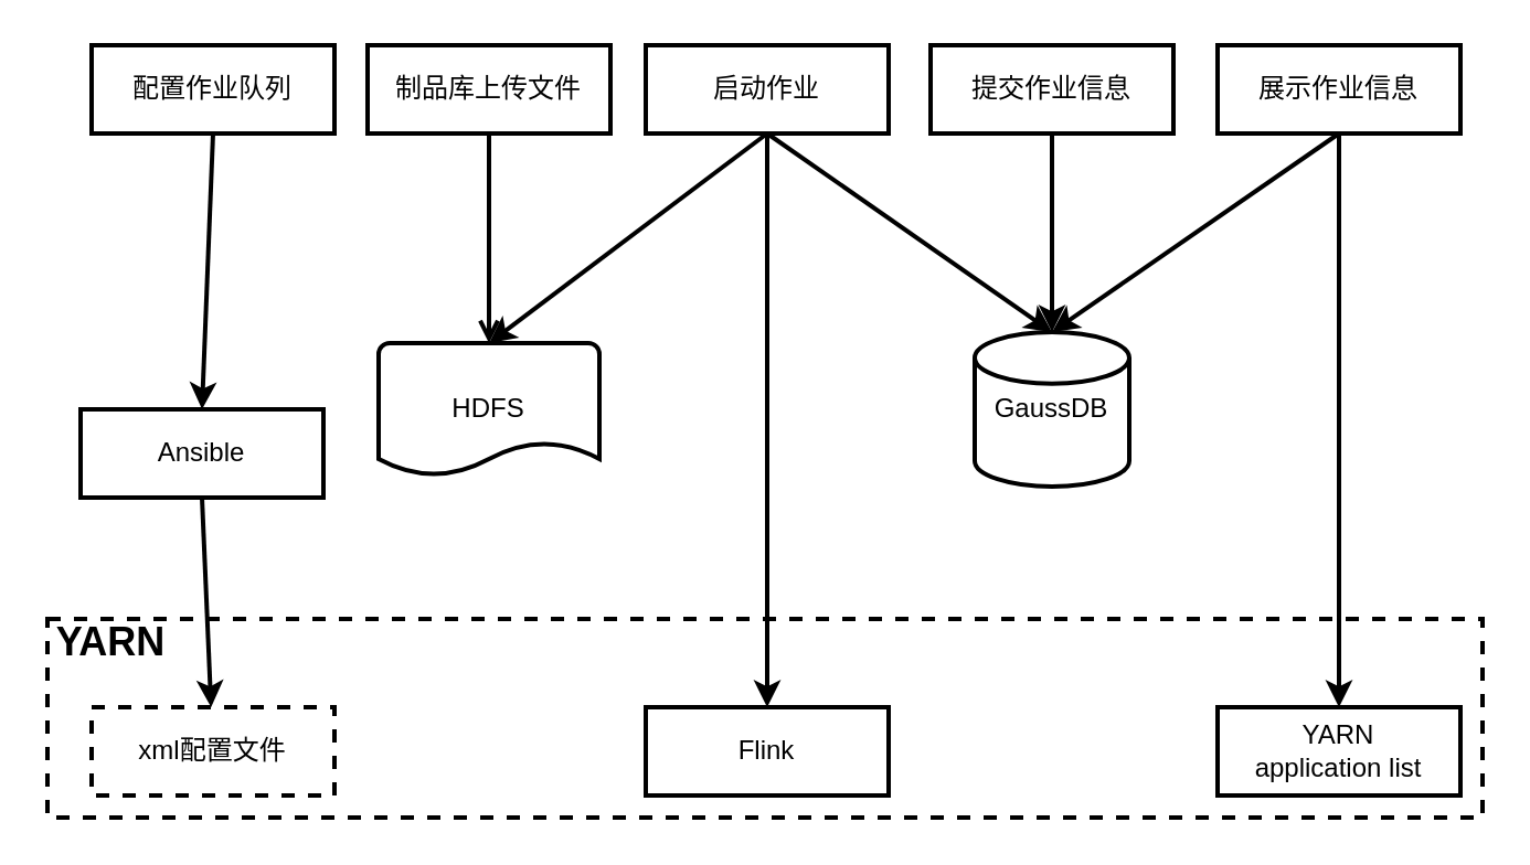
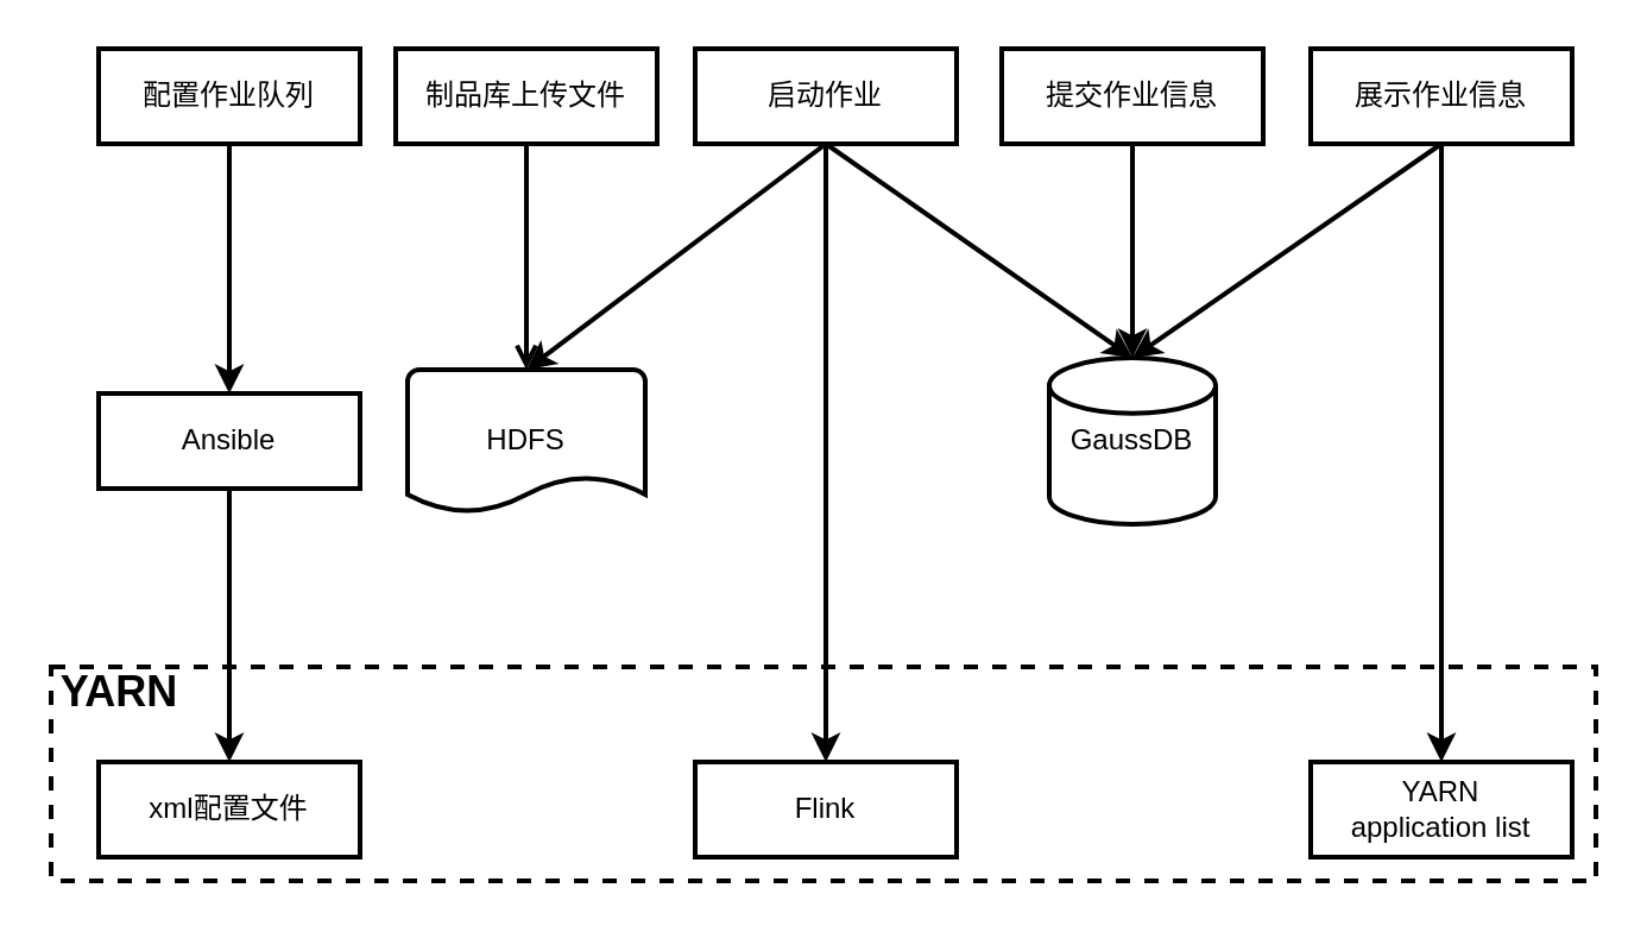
  <mxCell id="0" />
  <mxCell id="1" parent="0" />
  <mxCell id="2" value="提交作业信息" style="rounded=0;whiteSpace=wrap;html=1;strokeWidth=2;" vertex="1" parent="1"><mxGeometry x="421" y="20" width="110" height="40" as="geometry" /></mxCell>
  <mxCell id="3" value="&lt;span&gt;GaussDB&lt;/span&gt;" style="strokeWidth=2;html=1;shape=mxgraph.flowchart.database;whiteSpace=wrap;" vertex="1" parent="1"><mxGeometry x="441" y="150" width="70" height="70" as="geometry" /></mxCell>
  <mxCell id="4" value="&lt;span&gt;HDFS&lt;/span&gt;" style="strokeWidth=2;html=1;shape=mxgraph.flowchart.document2;whiteSpace=wrap;size=0.25;" vertex="1" parent="1"><mxGeometry x="171" y="155" width="100" height="60" as="geometry" /></mxCell>
  <mxCell id="5" value="" style="endArrow=classic;html=1;rounded=0;exitX=0.5;exitY=1;exitDx=0;exitDy=0;entryX=0.5;entryY=0;entryDx=0;entryDy=0;entryPerimeter=0;strokeWidth=2;" edge="1" parent="1" source="2" target="3"><mxGeometry width="50" height="50" relative="1" as="geometry"><mxPoint x="321" y="210" as="sourcePoint" /><mxPoint x="371" y="160" as="targetPoint" /></mxGeometry></mxCell>
  <mxCell id="6" value="展示作业信息" style="rounded=0;whiteSpace=wrap;html=1;strokeWidth=2;" vertex="1" parent="1"><mxGeometry x="551" y="20" width="110" height="40" as="geometry" /></mxCell>
  <mxCell id="7" value="启动作业" style="rounded=0;whiteSpace=wrap;html=1;strokeWidth=2;" vertex="1" parent="1"><mxGeometry x="292" y="20" width="110" height="40" as="geometry" /></mxCell>
  <mxCell id="8" value="" style="rounded=0;whiteSpace=wrap;html=1;dashed=1;strokeWidth=2;align=left;" vertex="1" parent="1"><mxGeometry x="21" y="280" width="650" height="90" as="geometry" /></mxCell>
  <mxCell id="9" value="制品库上传文件" style="rounded=0;whiteSpace=wrap;html=1;strokeWidth=2;" vertex="1" parent="1"><mxGeometry x="166" y="20" width="110" height="40" as="geometry" /></mxCell>
  <mxCell id="10" value="" style="endArrow=open;html=1;rounded=0;strokeWidth=2;exitX=0.5;exitY=1;exitDx=0;exitDy=0;entryX=0.5;entryY=0;entryDx=0;entryDy=0;entryPerimeter=0;" edge="1" parent="1" source="9" target="4"><mxGeometry width="50" height="50" relative="1" as="geometry"><mxPoint x="221" y="120" as="sourcePoint" /><mxPoint x="241" y="140" as="targetPoint" /></mxGeometry></mxCell>
  <mxCell id="11" value="" style="endArrow=classic;html=1;rounded=0;exitX=0.5;exitY=1;exitDx=0;exitDy=0;strokeWidth=2;entryX=0.5;entryY=0;entryDx=0;entryDy=0;" edge="1" parent="1" source="6" target="23"><mxGeometry width="50" height="50" relative="1" as="geometry"><mxPoint x="471" y="190" as="sourcePoint" /><mxPoint x="606" y="280" as="targetPoint" /></mxGeometry></mxCell>
  <mxCell id="12" value="配置作业队列" style="rounded=0;whiteSpace=wrap;html=1;strokeWidth=2;" vertex="1" parent="1"><mxGeometry x="41" y="20" width="110" height="40" as="geometry" /></mxCell>
  <mxCell id="13" value="" style="endArrow=classic;html=1;rounded=0;strokeWidth=2;exitX=0.5;exitY=1;exitDx=0;exitDy=0;entryX=0.5;entryY=0;entryDx=0;entryDy=0;entryPerimeter=0;" edge="1" parent="1" source="6" target="3"><mxGeometry width="50" height="50" relative="1" as="geometry"><mxPoint x="511" y="200" as="sourcePoint" /><mxPoint x="561" y="150" as="targetPoint" /></mxGeometry></mxCell>
  <mxCell id="14" value="" style="endArrow=classic;html=1;rounded=0;strokeWidth=2;exitX=0.5;exitY=1;exitDx=0;exitDy=0;entryX=0.5;entryY=0;entryDx=0;entryDy=0;" edge="1" parent="1" source="12" target="15"><mxGeometry width="50" height="50" relative="1" as="geometry"><mxPoint x="71" y="220" as="sourcePoint" /><mxPoint x="85" y="160" as="targetPoint" /></mxGeometry></mxCell>
- <mxCell id="15" value="Ansible" style="rounded=0;whiteSpace=wrap;html=1;strokeWidth=2;" vertex="1" parent="1"><mxGeometry x="36" y="185" width="110" height="40" as="geometry" /></mxCell>
+ <mxCell id="15" value="Ansible" style="rounded=0;whiteSpace=wrap;html=1;strokeWidth=2;" vertex="1" parent="1"><mxGeometry x="41" y="165" width="110" height="40" as="geometry" /></mxCell>
  <mxCell id="16" value="" style="endArrow=classic;html=1;rounded=0;strokeWidth=2;exitX=0.5;exitY=1;exitDx=0;exitDy=0;" edge="1" parent="1" source="15" target="20"><mxGeometry width="50" height="50" relative="1" as="geometry"><mxPoint x="61" y="370" as="sourcePoint" /><mxPoint x="111" y="320" as="targetPoint" /></mxGeometry></mxCell>
  <mxCell id="17" value="" style="endArrow=classic;html=1;rounded=0;strokeWidth=2;exitX=0.5;exitY=1;exitDx=0;exitDy=0;entryX=0.5;entryY=0;entryDx=0;entryDy=0;entryPerimeter=0;" edge="1" parent="1" source="7" target="4"><mxGeometry width="50" height="50" relative="1" as="geometry"><mxPoint x="361" y="220" as="sourcePoint" /><mxPoint x="411" y="170" as="targetPoint" /></mxGeometry></mxCell>
  <mxCell id="18" value="" style="endArrow=classic;html=1;rounded=0;strokeWidth=2;exitX=0.5;exitY=1;exitDx=0;exitDy=0;entryX=0.5;entryY=0;entryDx=0;entryDy=0;entryPerimeter=0;" edge="1" parent="1" source="7" target="3"><mxGeometry width="50" height="50" relative="1" as="geometry"><mxPoint x="301" y="230" as="sourcePoint" /><mxPoint x="351" y="180" as="targetPoint" /></mxGeometry></mxCell>
  <mxCell id="19" value="" style="endArrow=classic;html=1;rounded=0;strokeWidth=2;entryX=0.5;entryY=0;entryDx=0;entryDy=0;exitX=0.5;exitY=1;exitDx=0;exitDy=0;" edge="1" parent="1" source="7" target="21"><mxGeometry width="50" height="50" relative="1" as="geometry"><mxPoint x="351" y="80" as="sourcePoint" /><mxPoint x="361" y="220" as="targetPoint" /></mxGeometry></mxCell>
- <mxCell id="20" value="xml配置文件" style="rounded=0;whiteSpace=wrap;html=1;strokeWidth=2;dashed=1;" vertex="1" parent="1"><mxGeometry x="41" y="320" width="110" height="40" as="geometry" /></mxCell>
+ <mxCell id="20" value="xml配置文件" style="rounded=0;whiteSpace=wrap;html=1;strokeWidth=2;" vertex="1" parent="1"><mxGeometry x="41" y="320" width="110" height="40" as="geometry" /></mxCell>
  <mxCell id="21" value="Flink" style="rounded=0;whiteSpace=wrap;html=1;strokeWidth=2;" vertex="1" parent="1"><mxGeometry x="292" y="320" width="110" height="40" as="geometry" /></mxCell>
  <mxCell id="22" value="&lt;font style=&quot;font-size: 18px&quot;&gt;&lt;b&gt;YARN&lt;/b&gt;&lt;/font&gt;" style="text;html=1;strokeColor=none;fillColor=none;align=center;verticalAlign=middle;whiteSpace=wrap;rounded=0;" vertex="1" parent="1"><mxGeometry x="20" y="276" width="60" height="30" as="geometry" /></mxCell>
  <mxCell id="23" value="YARN&lt;br&gt;application list" style="rounded=0;whiteSpace=wrap;html=1;strokeWidth=2;" vertex="1" parent="1"><mxGeometry x="551" y="320" width="110" height="40" as="geometry" /></mxCell>
